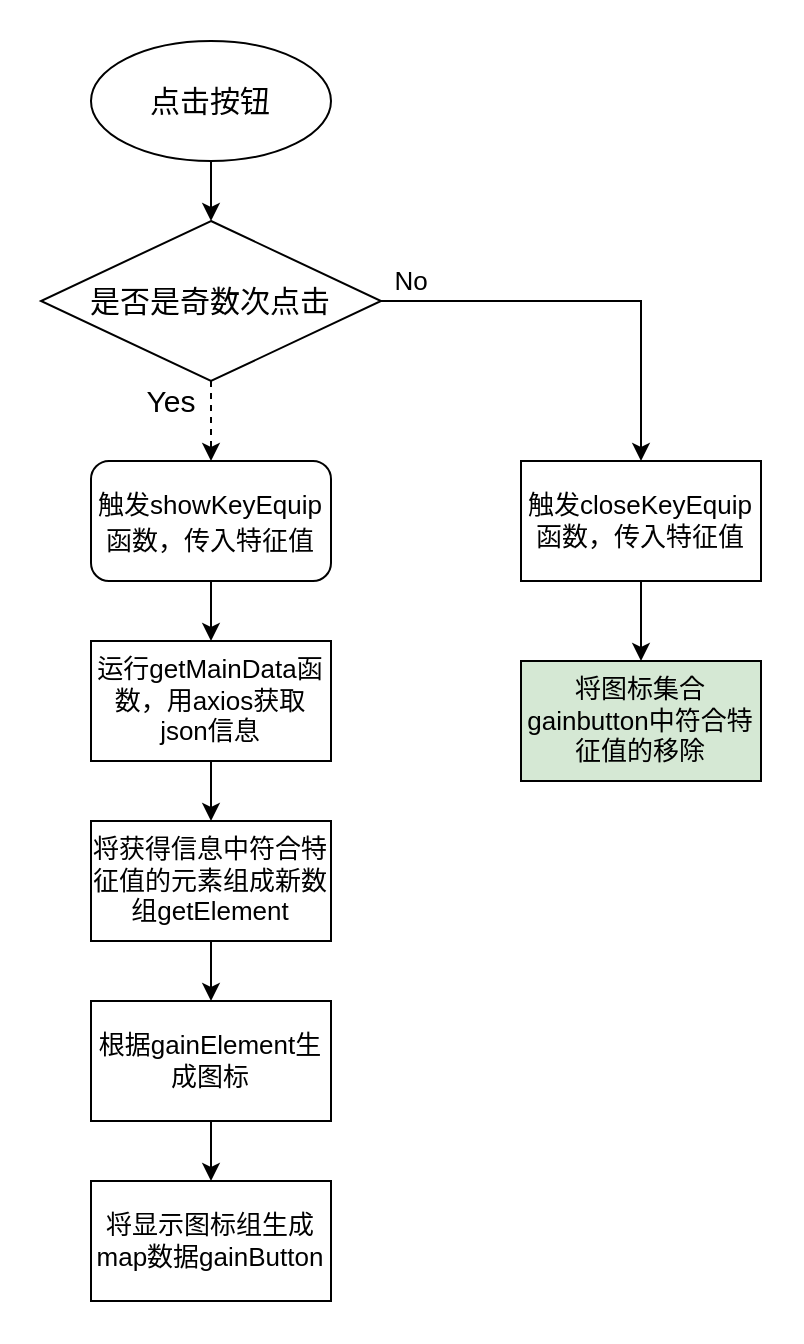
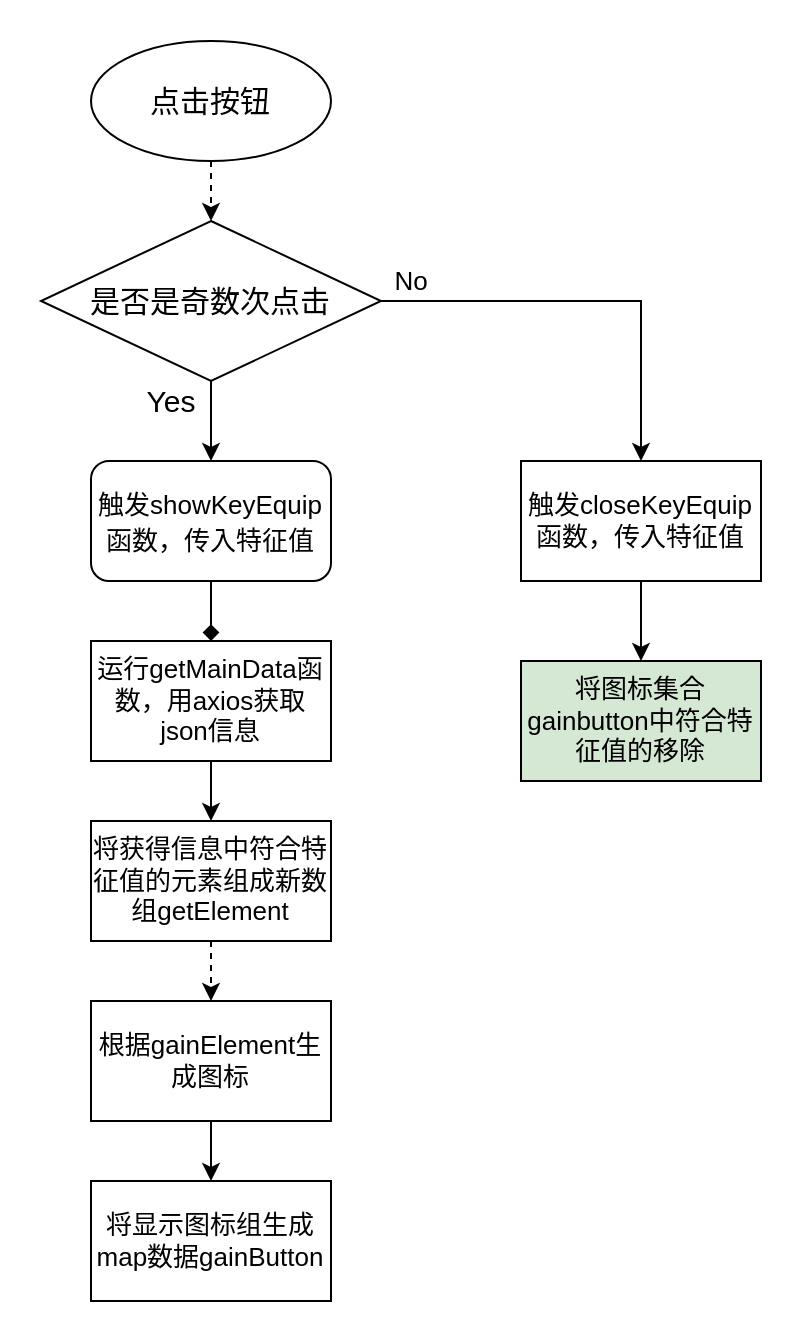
  <mxCell id="0" />
  <mxCell id="1" parent="0" />
  <mxCell id="2" style="edgeStyle=orthogonalEdgeStyle;rounded=0;orthogonalLoop=1;jettySize=auto;html=1;fontSize=13;entryX=0.5;entryY=0;entryDx=0;entryDy=0;" parent="1" source="4" target="17" edge="1"><mxGeometry relative="1" as="geometry"><mxPoint x="315" y="150" as="targetPoint" /></mxGeometry></mxCell>
- <mxCell id="3" style="edgeStyle=orthogonalEdgeStyle;rounded=0;orthogonalLoop=1;jettySize=auto;html=1;exitX=0.5;exitY=1;exitDx=0;exitDy=0;entryX=0.5;entryY=0;entryDx=0;entryDy=0;dashed=1;" edge="1" parent="1" source="4" target="7"><mxGeometry relative="1" as="geometry" /></mxCell>
+ <mxCell id="3" style="edgeStyle=orthogonalEdgeStyle;rounded=0;orthogonalLoop=1;jettySize=auto;html=1;exitX=0.5;exitY=1;exitDx=0;exitDy=0;entryX=0.5;entryY=0;entryDx=0;entryDy=0;" edge="1" parent="1" source="4" target="7"><mxGeometry relative="1" as="geometry" /></mxCell>
  <mxCell id="4" value="是否是奇数次点击" style="rhombus;whiteSpace=wrap;html=1;fontSize=15;" parent="1" vertex="1"><mxGeometry x="20" y="110" width="170" height="80" as="geometry" /></mxCell>
  <mxCell id="5" value="Yes" style="text;html=1;align=center;verticalAlign=middle;resizable=0;points=[];autosize=1;strokeColor=none;fillColor=none;fontSize=15;" parent="1" vertex="1"><mxGeometry x="65" y="190" width="40" height="20" as="geometry" /></mxCell>
- <mxCell id="6" style="edgeStyle=orthogonalEdgeStyle;rounded=0;orthogonalLoop=1;jettySize=auto;html=1;exitX=0.5;exitY=1;exitDx=0;exitDy=0;fontSize=13;entryX=0.5;entryY=0;entryDx=0;entryDy=0;" parent="1" source="7" target="9" edge="1"><mxGeometry relative="1" as="geometry"><mxPoint x="105" y="310" as="targetPoint" /></mxGeometry></mxCell>
+ <mxCell id="6" style="edgeStyle=orthogonalEdgeStyle;rounded=0;orthogonalLoop=1;jettySize=auto;html=1;exitX=0.5;exitY=1;exitDx=0;exitDy=0;fontSize=13;entryX=0.5;entryY=0;entryDx=0;entryDy=0;endArrow=diamond;" parent="1" source="7" target="9" edge="1"><mxGeometry relative="1" as="geometry"><mxPoint x="105" y="310" as="targetPoint" /></mxGeometry></mxCell>
  <mxCell id="7" value="&lt;font style=&quot;font-size: 13px;&quot;&gt;触发showKeyEquip函数，传入特征值&lt;/font&gt;" style="whiteSpace=wrap;html=1;fontSize=15;rounded=1;" parent="1" vertex="1"><mxGeometry x="45" y="230" width="120" height="60" as="geometry" /></mxCell>
  <mxCell id="8" style="edgeStyle=orthogonalEdgeStyle;rounded=0;orthogonalLoop=1;jettySize=auto;html=1;exitX=0.5;exitY=1;exitDx=0;exitDy=0;entryX=0.5;entryY=0;entryDx=0;entryDy=0;fontSize=13;" parent="1" source="9" target="11" edge="1"><mxGeometry relative="1" as="geometry" /></mxCell>
  <mxCell id="9" value="运行getMainData函数，用axios获取json信息" style="rounded=0;whiteSpace=wrap;html=1;fontSize=13;" parent="1" vertex="1"><mxGeometry x="45" y="320" width="120" height="60" as="geometry" /></mxCell>
- <mxCell id="10" style="edgeStyle=orthogonalEdgeStyle;rounded=0;orthogonalLoop=1;jettySize=auto;html=1;exitX=0.5;exitY=1;exitDx=0;exitDy=0;entryX=0.5;entryY=0;entryDx=0;entryDy=0;fontSize=13;" parent="1" source="11" target="13" edge="1"><mxGeometry relative="1" as="geometry" /></mxCell>
+ <mxCell id="10" style="edgeStyle=orthogonalEdgeStyle;rounded=0;orthogonalLoop=1;jettySize=auto;html=1;exitX=0.5;exitY=1;exitDx=0;exitDy=0;entryX=0.5;entryY=0;entryDx=0;entryDy=0;fontSize=13;dashed=1;" parent="1" source="11" target="13" edge="1"><mxGeometry relative="1" as="geometry" /></mxCell>
  <mxCell id="11" value="将获得信息中符合特征值的元素组成新数组getElement" style="rounded=0;whiteSpace=wrap;html=1;fontSize=13;" parent="1" vertex="1"><mxGeometry x="45" y="410" width="120" height="60" as="geometry" /></mxCell>
  <mxCell id="12" style="edgeStyle=orthogonalEdgeStyle;rounded=0;orthogonalLoop=1;jettySize=auto;html=1;entryX=0.5;entryY=0;entryDx=0;entryDy=0;fontSize=13;" parent="1" source="13" target="14" edge="1"><mxGeometry relative="1" as="geometry" /></mxCell>
  <mxCell id="13" value="根据gainElement生成图标" style="rounded=0;whiteSpace=wrap;html=1;fontSize=13;" parent="1" vertex="1"><mxGeometry x="45" y="500" width="120" height="60" as="geometry" /></mxCell>
  <mxCell id="14" value="将显示图标组生成map数据gainButton" style="rounded=0;whiteSpace=wrap;html=1;fontSize=13;" parent="1" vertex="1"><mxGeometry x="45" y="590" width="120" height="60" as="geometry" /></mxCell>
  <mxCell id="15" value="No" style="text;html=1;align=center;verticalAlign=middle;resizable=0;points=[];autosize=1;strokeColor=none;fillColor=none;fontSize=13;" parent="1" vertex="1"><mxGeometry x="190" y="130" width="30" height="20" as="geometry" /></mxCell>
  <mxCell id="16" style="edgeStyle=orthogonalEdgeStyle;rounded=0;orthogonalLoop=1;jettySize=auto;html=1;exitX=0.5;exitY=1;exitDx=0;exitDy=0;entryX=0.5;entryY=0;entryDx=0;entryDy=0;fontSize=13;" parent="1" source="17" target="18" edge="1"><mxGeometry relative="1" as="geometry" /></mxCell>
  <mxCell id="17" value="&lt;span style=&quot;&quot;&gt;触发closeKeyEquip函数，传入特征值&lt;/span&gt;" style="rounded=0;whiteSpace=wrap;html=1;fontSize=13;" parent="1" vertex="1"><mxGeometry x="260" y="230" width="120" height="60" as="geometry" /></mxCell>
  <mxCell id="18" value="将图标集合gainbutton中符合特征值的移除" style="rounded=0;whiteSpace=wrap;html=1;fontSize=13;fillColor=#d5e8d4;" parent="1" vertex="1"><mxGeometry x="260" y="330" width="120" height="60" as="geometry" /></mxCell>
- <mxCell id="19" style="edgeStyle=orthogonalEdgeStyle;rounded=0;orthogonalLoop=1;jettySize=auto;html=1;exitX=0.5;exitY=1;exitDx=0;exitDy=0;entryX=0.5;entryY=0;entryDx=0;entryDy=0;fontSize=15;" edge="1" parent="1" source="20" target="4"><mxGeometry relative="1" as="geometry" /></mxCell>
+ <mxCell id="19" style="edgeStyle=orthogonalEdgeStyle;rounded=0;orthogonalLoop=1;jettySize=auto;html=1;exitX=0.5;exitY=1;exitDx=0;exitDy=0;entryX=0.5;entryY=0;entryDx=0;entryDy=0;fontSize=15;dashed=1;" edge="1" parent="1" source="20" target="4"><mxGeometry relative="1" as="geometry" /></mxCell>
  <mxCell id="20" value="&lt;span style=&quot;font-size: 15px;&quot;&gt;点击按钮&lt;/span&gt;" style="ellipse;whiteSpace=wrap;html=1;" vertex="1" parent="1"><mxGeometry x="45" y="20" width="120" height="60" as="geometry" /></mxCell>
